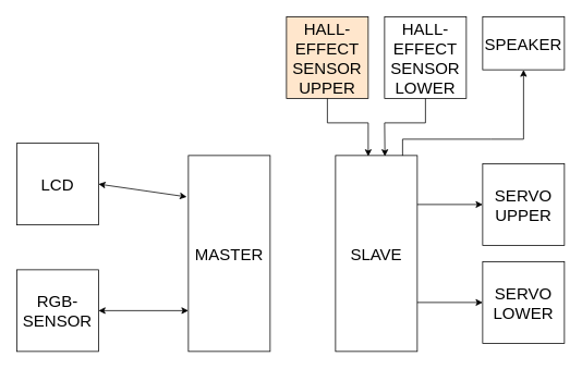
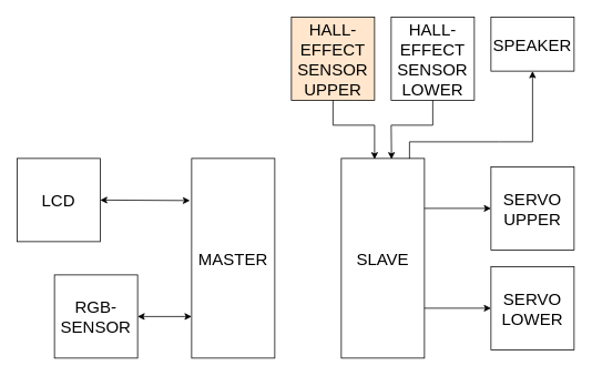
  <mxCell id="0" />
  <mxCell id="1" parent="0" />
  <mxCell id="2" value="&lt;font style=&quot;font-size: 20px&quot;&gt;MASTER&lt;/font&gt;" style="rounded=0;whiteSpace=wrap;html=1;" parent="1" vertex="1"><mxGeometry x="230" y="190" width="100" height="240" as="geometry" /></mxCell>
  <mxCell id="3" value="&lt;font style=&quot;font-size: 20px&quot;&gt;SLAVE&lt;/font&gt;" style="rounded=0;whiteSpace=wrap;html=1;" parent="1" vertex="1"><mxGeometry x="410" y="190" width="100" height="240" as="geometry" /></mxCell>
- <mxCell id="4" value="&lt;font style=&quot;font-size: 20px&quot;&gt;LCD&lt;/font&gt;" style="rounded=0;whiteSpace=wrap;html=1;" parent="1" vertex="1"><mxGeometry x="20" y="175" width="100" height="100" as="geometry" /></mxCell>
- <mxCell id="5" value="&lt;font style=&quot;font-size: 20px&quot;&gt;RGB-SENSOR&lt;/font&gt;" style="rounded=0;whiteSpace=wrap;html=1;" parent="1" vertex="1"><mxGeometry x="20" y="330" width="100" height="100" as="geometry" /></mxCell>
+ <mxCell id="4" value="&lt;font style=&quot;font-size: 20px&quot;&gt;LCD&lt;/font&gt;" style="rounded=0;whiteSpace=wrap;html=1;" parent="1" vertex="1"><mxGeometry x="20" y="190" width="100" height="100" as="geometry" /></mxCell>
+ <mxCell id="5" value="&lt;font style=&quot;font-size: 20px&quot;&gt;RGB-SENSOR&lt;/font&gt;" style="rounded=0;whiteSpace=wrap;html=1;" parent="1" vertex="1"><mxGeometry x="65" y="330" width="100" height="100" as="geometry" /></mxCell>
  <mxCell id="6" value="&lt;font style=&quot;font-size: 20px&quot;&gt;SERVO UPPER&lt;/font&gt;" style="rounded=0;whiteSpace=wrap;html=1;" parent="1" vertex="1"><mxGeometry x="590" y="200" width="100" height="100" as="geometry" /></mxCell>
  <mxCell id="7" value="&lt;font style=&quot;font-size: 20px&quot;&gt;SERVO LOWER&lt;/font&gt;" style="rounded=0;whiteSpace=wrap;html=1;" parent="1" vertex="1"><mxGeometry x="590" y="320" width="100" height="100" as="geometry" /></mxCell>
  <mxCell id="8" value="&lt;font style=&quot;font-size: 20px&quot;&gt;HALL-EFFECT SENSOR UPPER&lt;/font&gt;" style="rounded=0;whiteSpace=wrap;html=1;fillColor=#ffe6cc;" parent="1" vertex="1"><mxGeometry x="350" y="20" width="100" height="100" as="geometry" /></mxCell>
  <mxCell id="9" value="&lt;font style=&quot;font-size: 20px&quot;&gt;HALL-EFFECT SENSOR LOWER&lt;/font&gt;" style="rounded=0;whiteSpace=wrap;html=1;" parent="1" vertex="1"><mxGeometry x="470" y="20" width="100" height="100" as="geometry" /></mxCell>
  <mxCell id="10" value="" style="endArrow=none;startArrow=classic;html=1;exitX=0;exitY=0.5;exitDx=0;exitDy=0;entryX=1;entryY=0.25;entryDx=0;entryDy=0;" parent="1" source="6" target="3" edge="1"><mxGeometry width="50" height="50" relative="1" as="geometry"><mxPoint x="340" y="370" as="sourcePoint" /><mxPoint x="390" y="320" as="targetPoint" /></mxGeometry></mxCell>
  <mxCell id="11" value="" style="endArrow=none;startArrow=classic;html=1;exitX=0;exitY=0.5;exitDx=0;exitDy=0;entryX=1;entryY=0.75;entryDx=0;entryDy=0;" parent="1" source="7" target="3" edge="1"><mxGeometry width="50" height="50" relative="1" as="geometry"><mxPoint x="340" y="370" as="sourcePoint" /><mxPoint x="390" y="320" as="targetPoint" /></mxGeometry></mxCell>
  <mxCell id="12" value="" style="startArrow=classic;endArrow=none;html=1;rounded=0;entryX=0.5;entryY=1;entryDx=0;entryDy=0;" parent="1" edge="1" target="8"><mxGeometry width="50" height="50" relative="1" as="geometry"><mxPoint x="450" y="191" as="sourcePoint" /><mxPoint x="380" y="120" as="targetPoint" /><Array as="points"><mxPoint x="450" y="150" /><mxPoint x="400" y="150" /></Array></mxGeometry></mxCell>
  <mxCell id="13" value="" style="endArrow=none;startArrow=classic;html=1;entryX=0.5;entryY=1;entryDx=0;entryDy=0;exitX=0.604;exitY=0.004;exitDx=0;exitDy=0;exitPerimeter=0;rounded=0;" parent="1" source="3" target="9" edge="1"><mxGeometry width="50" height="50" relative="1" as="geometry"><mxPoint x="340" y="370" as="sourcePoint" /><mxPoint x="390" y="320" as="targetPoint" /><Array as="points"><mxPoint x="470" y="150" /><mxPoint x="520" y="150" /></Array></mxGeometry></mxCell>
  <mxCell id="14" value="" style="endArrow=classic;startArrow=classic;html=1;exitX=1;exitY=0.5;exitDx=0;exitDy=0;" parent="1" source="5" edge="1"><mxGeometry width="50" height="50" relative="1" as="geometry"><mxPoint x="130" y="440" as="sourcePoint" /><mxPoint x="230" y="380" as="targetPoint" /></mxGeometry></mxCell>
  <mxCell id="15" value="" style="endArrow=classic;startArrow=classic;html=1;exitX=1;exitY=0.5;exitDx=0;exitDy=0;entryX=-0.02;entryY=0.211;entryDx=0;entryDy=0;entryPerimeter=0;" parent="1" source="4" target="2" edge="1"><mxGeometry width="50" height="50" relative="1" as="geometry"><mxPoint x="340" y="270" as="sourcePoint" /><mxPoint x="390" y="220" as="targetPoint" /></mxGeometry></mxCell>
  <mxCell id="16" value="&lt;font style=&quot;font-size: 20px&quot;&gt;SPEAKER&lt;/font&gt;" style="rounded=0;whiteSpace=wrap;html=1;" vertex="1" parent="1"><mxGeometry x="590" y="20" width="100" height="65" as="geometry" /></mxCell>
  <mxCell id="17" value="" style="endArrow=classic;html=1;entryX=0.5;entryY=1;entryDx=0;entryDy=0;rounded=0;exitX=0.82;exitY=0.001;exitDx=0;exitDy=0;exitPerimeter=0;" edge="1" parent="1" source="3" target="16"><mxGeometry width="50" height="50" relative="1" as="geometry"><mxPoint x="510" y="170" as="sourcePoint" /><mxPoint x="390" y="320" as="targetPoint" /><Array as="points"><mxPoint x="492" y="170" /><mxPoint x="600" y="170" /><mxPoint x="640" y="170" /></Array></mxGeometry></mxCell>
